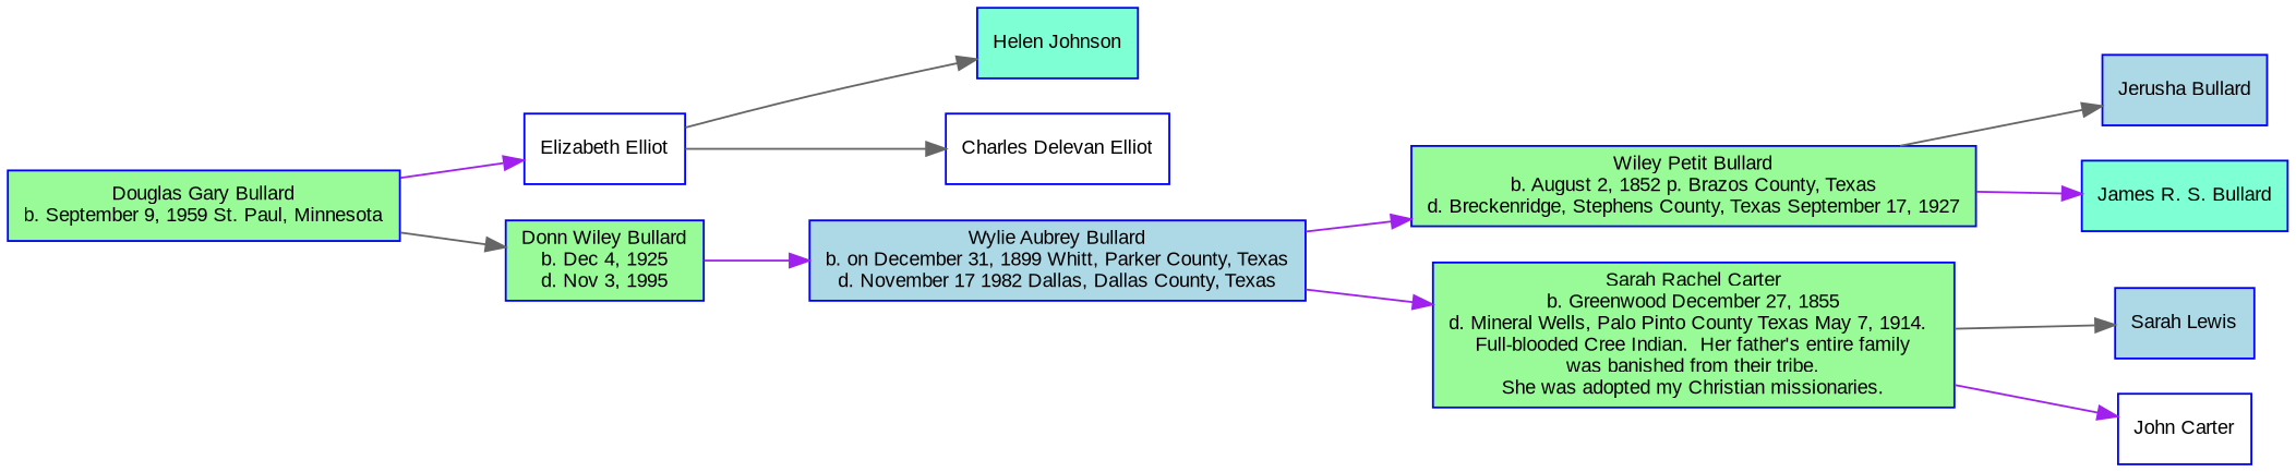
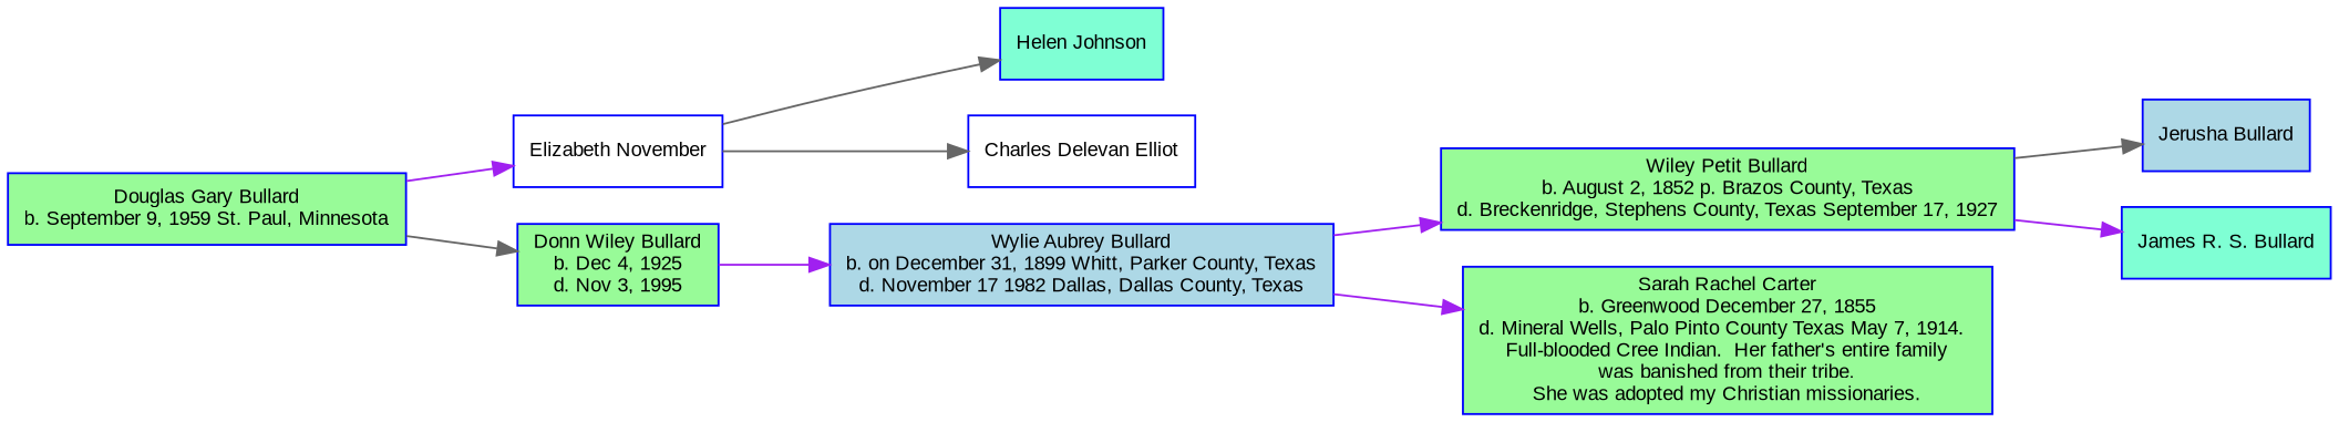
  digraph {
    concentrate=true
    rankdir=LR
    ranksep=.75
    node [color=blue fillcolor=palegreen fontname=Arial fontsize=10 shape=rectangle style=filled]
    edge [fontname=Arial fontsize=8]
-   n1 [fillcolor=white label="Elizabeth Elliot"]
+   n1 [fillcolor=white label="Elizabeth November"]
    n2 [fillcolor=aquamarine label="Helen Johnson"]
    n3 [fillcolor=white label="Charles Delevan Elliot"]
    n4 [label="Douglas Gary Bullard\nb. September 9, 1959 St. Paul, Minnesota"]
    n5 [label="Donn Wiley Bullard\nb. Dec 4, 1925\nd. Nov 3, 1995"]
    n6 [fillcolor=lightblue label="Wylie Aubrey Bullard\nb. on December 31, 1899 Whitt, Parker County, Texas\nd. November 17 1982 Dallas, Dallas County, Texas"]
    n7 [label="Wiley Petit Bullard\nb. August 2, 1852 p. Brazos County, Texas\nd. Breckenridge, Stephens County, Texas September 17, 1927"]
    n8 [label="Sarah Rachel Carter\nb. Greenwood December 27, 1855\nd. Mineral Wells, Palo Pinto County Texas May 7, 1914.  \nFull-blooded Cree Indian.  Her father's entire family\nwas banished from their tribe.\nShe was adopted my Christian missionaries."]
    n9 [fillcolor=lightblue label="Jerusha Bullard"]
    n10 [fillcolor=aquamarine label="James R. S. Bullard"]
-   n11 [fillcolor=lightblue label="Sarah Lewis"]
-   n12 [fillcolor=white label="John Carter"]
    n1 -> n2 [color=gray40]
    n1 -> n2
    n1 -> n3 [color=gray40]
    n1 -> n3
    n4 -> n1 [color=purple]
    n4 -> n1
    n4 -> n5 [color=gray40]
    n4 -> n5
    n5 -> n6 [color=purple]
    n5 -> n6
    n6 -> n7 [color=purple]
    n6 -> n7
    n6 -> n8 [color=purple]
    n6 -> n8
    n7 -> n9 [color=gray40]
    n7 -> n9
    n7 -> n10 [color=purple]
    n7 -> n10
-   n8 -> n11 [color=gray40]
-   n8 -> n11
-   n8 -> n12 [color=purple]
-   n8 -> n12
  }
